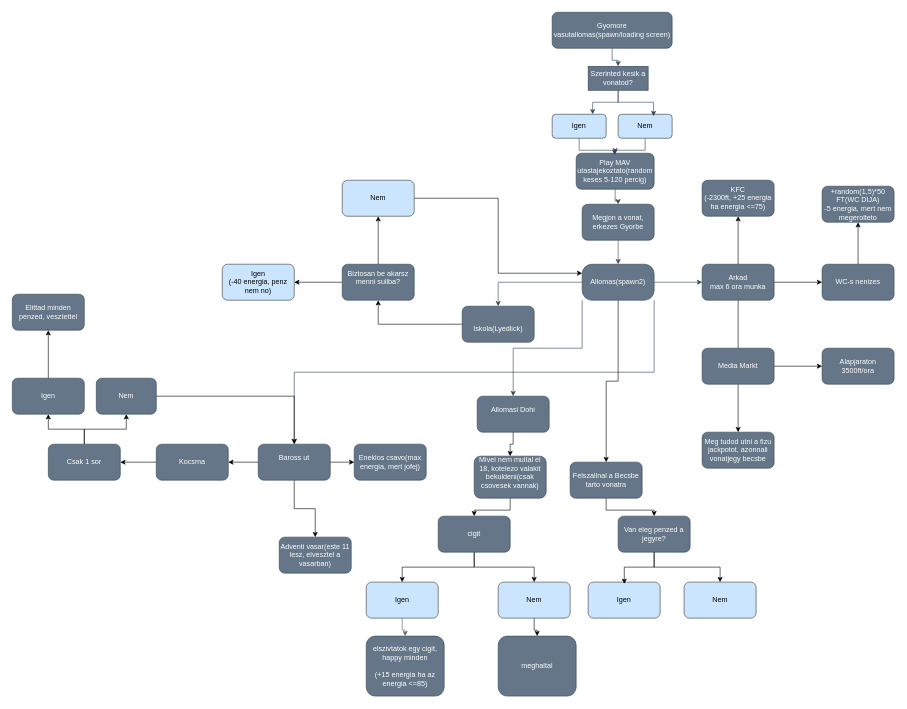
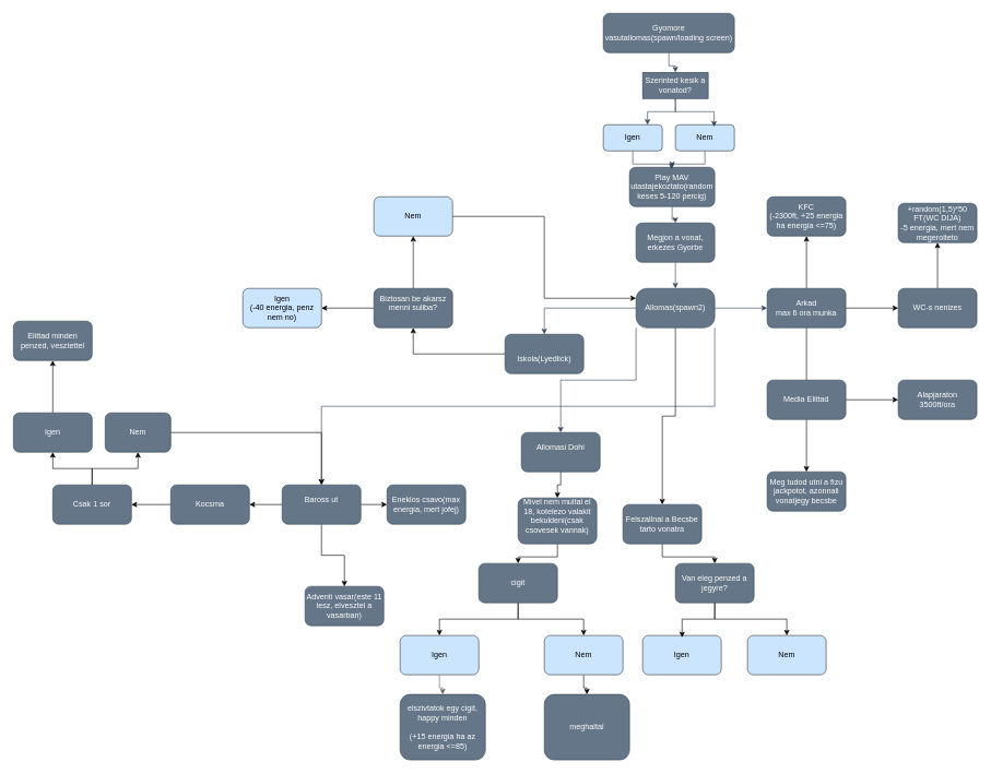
  <mxCell id="0" />
  <mxCell id="1" parent="0" />
  <mxCell id="2" value="" style="edgeStyle=orthogonalEdgeStyle;rounded=0;orthogonalLoop=1;jettySize=auto;html=1;fillColor=#647687;strokeColor=#314354;" parent="1" source="3" target="5" edge="1"><mxGeometry relative="1" as="geometry" /></mxCell>
  <mxCell id="3" value="Gyomore vasutallomas(spawn/loading screen)" style="rounded=1;whiteSpace=wrap;html=1;fillColor=#647687;fontColor=#ffffff;strokeColor=#314354;" parent="1" vertex="1"><mxGeometry x="920" width="200" height="60" as="geometry" y="20" /></mxCell>
  <mxCell id="4" style="edgeStyle=orthogonalEdgeStyle;rounded=0;orthogonalLoop=1;jettySize=auto;html=1;entryX=0.75;entryY=0;entryDx=0;entryDy=0;fillColor=#647687;strokeColor=#314354;" parent="1" source="5" target="6" edge="1"><mxGeometry relative="1" as="geometry" /></mxCell>
  <mxCell id="5" value="Szerinted kesik a vonatod?" style="rounded=0;whiteSpace=wrap;html=1;fillColor=#647687;fontColor=#ffffff;strokeColor=#314354;" parent="1" vertex="1"><mxGeometry x="980" y="110" width="100" height="40" as="geometry" /></mxCell>
  <mxCell id="6" value="Igen" style="rounded=1;whiteSpace=wrap;html=1;fillColor=#cce5ff;strokeColor=#36393d;" parent="1" vertex="1"><mxGeometry x="920" y="190" width="90" height="40" as="geometry" /></mxCell>
  <mxCell id="7" style="edgeStyle=orthogonalEdgeStyle;rounded=0;orthogonalLoop=1;jettySize=auto;html=1;fillColor=#647687;strokeColor=#314354;" parent="1" source="8" target="12" edge="1"><mxGeometry relative="1" as="geometry" /></mxCell>
  <mxCell id="8" value="Nem" style="rounded=1;whiteSpace=wrap;html=1;fillColor=#cce5ff;strokeColor=#36393d;" parent="1" vertex="1"><mxGeometry x="1030" y="190" width="90" height="40" as="geometry" /></mxCell>
  <mxCell id="9" style="edgeStyle=orthogonalEdgeStyle;rounded=0;orthogonalLoop=1;jettySize=auto;html=1;entryX=0.656;entryY=0.075;entryDx=0;entryDy=0;entryPerimeter=0;fillColor=#647687;strokeColor=#314354;" parent="1" source="5" target="8" edge="1"><mxGeometry relative="1" as="geometry" /></mxCell>
  <mxCell id="10" style="edgeStyle=orthogonalEdgeStyle;rounded=0;orthogonalLoop=1;jettySize=auto;html=1;fillColor=#647687;strokeColor=#314354;" parent="1" source="12" target="15" edge="1"><mxGeometry relative="1" as="geometry" /></mxCell>
  <mxCell id="11" style="edgeStyle=orthogonalEdgeStyle;rounded=0;orthogonalLoop=1;jettySize=auto;html=1;exitX=0;exitY=0.5;exitDx=0;exitDy=0;" parent="1" source="12" edge="1"><mxGeometry relative="1" as="geometry"><mxPoint x="960" y="285.048" as="targetPoint" /></mxGeometry></mxCell>
  <mxCell id="12" value="Play MAV utastajekoztato(random keses 5-120 percig)" style="rounded=1;whiteSpace=wrap;html=1;fillColor=#647687;fontColor=#ffffff;strokeColor=#314354;" parent="1" vertex="1"><mxGeometry x="960" y="255" width="130" height="60" as="geometry" /></mxCell>
  <mxCell id="13" style="edgeStyle=orthogonalEdgeStyle;rounded=0;orthogonalLoop=1;jettySize=auto;html=1;entryX=0.494;entryY=0.05;entryDx=0;entryDy=0;entryPerimeter=0;fillColor=#647687;strokeColor=#314354;" parent="1" source="6" target="12" edge="1"><mxGeometry relative="1" as="geometry" /></mxCell>
  <mxCell id="14" value="" style="edgeStyle=orthogonalEdgeStyle;rounded=0;orthogonalLoop=1;jettySize=auto;html=1;fillColor=#647687;strokeColor=#314354;" parent="1" source="15" target="21" edge="1"><mxGeometry relative="1" as="geometry" /></mxCell>
  <mxCell id="15" value="Megjon a vonat, erkezes Gyorbe" style="rounded=1;whiteSpace=wrap;html=1;fillColor=#647687;fontColor=#ffffff;strokeColor=#314354;" parent="1" vertex="1"><mxGeometry y="340" width="120" height="60" as="geometry" x="970" /></mxCell>
  <mxCell id="16" value="" style="edgeStyle=orthogonalEdgeStyle;rounded=0;orthogonalLoop=1;jettySize=auto;html=1;fillColor=#647687;strokeColor=#314354;" parent="1" source="21" target="23" edge="1"><mxGeometry relative="1" as="geometry" /></mxCell>
  <mxCell id="17" value="" style="edgeStyle=orthogonalEdgeStyle;rounded=0;orthogonalLoop=1;jettySize=auto;html=1;fillColor=#647687;strokeColor=#314354;" parent="1" source="21" target="27" edge="1"><mxGeometry relative="1" as="geometry" /></mxCell>
  <mxCell id="18" value="" style="edgeStyle=orthogonalEdgeStyle;rounded=0;orthogonalLoop=1;jettySize=auto;html=1;fillColor=#647687;strokeColor=#314354;exitX=1;exitY=1;exitDx=0;exitDy=0;" parent="1" source="21" target="31" edge="1"><mxGeometry relative="1" as="geometry" /></mxCell>
  <mxCell id="19" style="edgeStyle=orthogonalEdgeStyle;rounded=0;orthogonalLoop=1;jettySize=auto;html=1;exitX=0;exitY=1;exitDx=0;exitDy=0;entryX=0.5;entryY=0;entryDx=0;entryDy=0;fillColor=#647687;strokeColor=#314354;" parent="1" source="21" target="33" edge="1"><mxGeometry relative="1" as="geometry"><mxPoint x="940" y="540" as="targetPoint" /></mxGeometry></mxCell>
  <mxCell id="20" style="edgeStyle=orthogonalEdgeStyle;rounded=0;orthogonalLoop=1;jettySize=auto;html=1;entryX=0.5;entryY=0;entryDx=0;entryDy=0;" parent="1" source="21" target="50" edge="1"><mxGeometry relative="1" as="geometry"><mxPoint x="1030" y="890.69" as="targetPoint" /></mxGeometry></mxCell>
  <mxCell id="21" value="Allomas(spawn2)" style="rounded=1;whiteSpace=wrap;html=1;fillColor=#647687;fontColor=#ffffff;strokeColor=#314354;arcSize=27;" parent="1" vertex="1"><mxGeometry y="440" width="120" height="60" as="geometry" x="970" /></mxCell>
  <mxCell id="22" value="" style="edgeStyle=orthogonalEdgeStyle;rounded=0;orthogonalLoop=1;jettySize=auto;html=1;" parent="1" source="23" target="36" edge="1"><mxGeometry relative="1" as="geometry" /></mxCell>
  <mxCell id="23" value="&lt;div&gt;&lt;br&gt;&lt;/div&gt;Iskola(Lyedlick)" style="whiteSpace=wrap;html=1;rounded=1;fillColor=#647687;fontColor=#ffffff;strokeColor=#314354;" parent="1" vertex="1"><mxGeometry x="770" y="510" width="120" height="60" as="geometry" /></mxCell>
  <mxCell id="24" value="" style="edgeStyle=orthogonalEdgeStyle;rounded=0;orthogonalLoop=1;jettySize=auto;html=1;" edge="1" parent="1" source="27" target="58"><mxGeometry relative="1" as="geometry" /></mxCell>
  <mxCell id="25" value="" style="edgeStyle=orthogonalEdgeStyle;rounded=0;orthogonalLoop=1;jettySize=auto;html=1;" edge="1" parent="1" source="27" target="60"><mxGeometry relative="1" as="geometry" /></mxCell>
  <mxCell id="26" value="" style="edgeStyle=orthogonalEdgeStyle;rounded=0;orthogonalLoop=1;jettySize=auto;html=1;endArrow=none;" edge="1" parent="1" source="27" target="64"><mxGeometry relative="1" as="geometry" /></mxCell>
  <mxCell id="27" value="Arkad&lt;br&gt;max 6 ora munka" style="whiteSpace=wrap;html=1;rounded=1;fillColor=#647687;fontColor=#ffffff;strokeColor=#314354;" parent="1" vertex="1"><mxGeometry x="1170" y="440" width="120" height="60" as="geometry" /></mxCell>
  <mxCell id="28" value="" style="edgeStyle=orthogonalEdgeStyle;rounded=0;orthogonalLoop=1;jettySize=auto;html=1;" edge="1" parent="1" source="31" target="67"><mxGeometry relative="1" as="geometry" /></mxCell>
  <mxCell id="29" value="" style="edgeStyle=orthogonalEdgeStyle;rounded=0;orthogonalLoop=1;jettySize=auto;html=1;" edge="1" parent="1" source="31" target="68"><mxGeometry relative="1" as="geometry" /></mxCell>
  <mxCell id="30" value="" style="edgeStyle=orthogonalEdgeStyle;rounded=0;orthogonalLoop=1;jettySize=auto;html=1;" edge="1" parent="1" source="31" target="70"><mxGeometry relative="1" as="geometry" /></mxCell>
  <mxCell id="31" value="Baross ut&lt;div&gt;&lt;br&gt;&lt;/div&gt;" style="whiteSpace=wrap;html=1;rounded=1;fillColor=#647687;fontColor=#ffffff;strokeColor=#314354;" parent="1" vertex="1"><mxGeometry x="430" y="740" width="120" height="60" as="geometry" /></mxCell>
  <mxCell id="32" value="" style="edgeStyle=orthogonalEdgeStyle;rounded=0;orthogonalLoop=1;jettySize=auto;html=1;" parent="1" source="33" target="41" edge="1"><mxGeometry relative="1" as="geometry" /></mxCell>
  <mxCell id="33" value="Allomasi Dohi&lt;div&gt;&lt;br&gt;&lt;/div&gt;" style="rounded=1;whiteSpace=wrap;html=1;fillColor=#647687;fontColor=#ffffff;strokeColor=#314354;" parent="1" vertex="1"><mxGeometry x="795" y="660" width="120" height="60" as="geometry" /></mxCell>
  <mxCell id="34" value="" style="edgeStyle=orthogonalEdgeStyle;rounded=0;orthogonalLoop=1;jettySize=auto;html=1;" parent="1" source="36" target="38" edge="1"><mxGeometry relative="1" as="geometry" /></mxCell>
  <mxCell id="35" value="" style="edgeStyle=orthogonalEdgeStyle;rounded=0;orthogonalLoop=1;jettySize=auto;html=1;" parent="1" source="36" target="39" edge="1"><mxGeometry relative="1" as="geometry" /></mxCell>
  <mxCell id="36" value="Biztosan be akarsz menni suliba?&lt;div&gt;&lt;br/&gt;&lt;/div&gt;" style="whiteSpace=wrap;html=1;fillColor=#647687;strokeColor=#314354;fontColor=#ffffff;rounded=1;" parent="1" vertex="1"><mxGeometry x="570" y="440" width="120" height="60" as="geometry" /></mxCell>
  <mxCell id="37" style="edgeStyle=orthogonalEdgeStyle;rounded=0;orthogonalLoop=1;jettySize=auto;html=1;entryX=0;entryY=0.25;entryDx=0;entryDy=0;" parent="1" source="38" target="21" edge="1"><mxGeometry relative="1" as="geometry" /></mxCell>
  <mxCell id="38" value="Nem" style="whiteSpace=wrap;html=1;fillColor=#cce5ff;strokeColor=#36393d;rounded=1;" parent="1" vertex="1"><mxGeometry x="570" y="300" width="120" height="60" as="geometry" /></mxCell>
  <mxCell id="39" value="Igen&lt;br&gt;(-40 energia, penz nem no)" style="whiteSpace=wrap;html=1;fillColor=#cce5ff;strokeColor=#36393d;rounded=1;" parent="1" vertex="1"><mxGeometry x="370" y="440" width="120" height="60" as="geometry" /></mxCell>
  <mxCell id="40" value="" style="edgeStyle=orthogonalEdgeStyle;rounded=0;orthogonalLoop=1;jettySize=auto;html=1;" parent="1" source="41" target="44" edge="1"><mxGeometry relative="1" as="geometry" /></mxCell>
  <mxCell id="41" value="Mivel nem multal el 18, kotelezo valakit bekuldeni(csak csovesek vannak)&lt;div&gt;&lt;br&gt;&lt;/div&gt;" style="whiteSpace=wrap;html=1;fillColor=#647687;strokeColor=#314354;fontColor=#ffffff;rounded=1;" parent="1" vertex="1"><mxGeometry x="790" y="760" width="120" height="70" as="geometry" /></mxCell>
  <mxCell id="42" value="" style="edgeStyle=orthogonalEdgeStyle;rounded=0;orthogonalLoop=1;jettySize=auto;html=1;" parent="1" source="44" target="46" edge="1"><mxGeometry relative="1" as="geometry" /></mxCell>
  <mxCell id="43" style="edgeStyle=orthogonalEdgeStyle;rounded=0;orthogonalLoop=1;jettySize=auto;html=1;exitX=0.5;exitY=1;exitDx=0;exitDy=0;entryX=0.5;entryY=0;entryDx=0;entryDy=0;" parent="1" source="44" target="48" edge="1"><mxGeometry relative="1" as="geometry" /></mxCell>
  <mxCell id="44" value="&lt;div&gt;cigit&lt;/div&gt;" style="whiteSpace=wrap;html=1;fillColor=#647687;strokeColor=#314354;fontColor=#ffffff;rounded=1;" parent="1" vertex="1"><mxGeometry x="730" y="860" width="120" height="60" as="geometry" /></mxCell>
  <mxCell id="45" style="edgeStyle=orthogonalEdgeStyle;rounded=0;orthogonalLoop=1;jettySize=auto;html=1;entryX=0.5;entryY=0;entryDx=0;entryDy=0;fillColor=#f5f5f5;gradientColor=#b3b3b3;strokeColor=#666666;" parent="1" source="46" target="56" edge="1"><mxGeometry relative="1" as="geometry" /></mxCell>
  <mxCell id="46" value="Igen" style="whiteSpace=wrap;html=1;fillColor=#cce5ff;strokeColor=#36393d;rounded=1;" parent="1" vertex="1"><mxGeometry x="610" y="970" width="120" height="60" as="geometry" /></mxCell>
  <mxCell id="47" style="edgeStyle=orthogonalEdgeStyle;rounded=0;orthogonalLoop=1;jettySize=auto;html=1;entryX=0.5;entryY=0;entryDx=0;entryDy=0;" edge="1" parent="1" source="48" target="57"><mxGeometry relative="1" as="geometry" /></mxCell>
  <mxCell id="48" value="Nem" style="whiteSpace=wrap;html=1;fillColor=#cce5ff;strokeColor=#36393d;rounded=1;" parent="1" vertex="1"><mxGeometry x="830" y="970" width="120" height="60" as="geometry" /></mxCell>
  <mxCell id="49" style="edgeStyle=orthogonalEdgeStyle;rounded=0;orthogonalLoop=1;jettySize=auto;html=1;entryX=0.5;entryY=0;entryDx=0;entryDy=0;" parent="1" source="50" target="52" edge="1"><mxGeometry relative="1" as="geometry" /></mxCell>
  <mxCell id="50" value="Felszallnal a Becsbe tarto vonatra" style="rounded=1;whiteSpace=wrap;html=1;fillColor=#647687;strokeColor=#314354;fontColor=#ffffff;" parent="1" vertex="1"><mxGeometry x="950" y="770" width="120" height="60" as="geometry" /></mxCell>
  <mxCell id="51" style="edgeStyle=orthogonalEdgeStyle;rounded=0;orthogonalLoop=1;jettySize=auto;html=1;entryX=0.5;entryY=0;entryDx=0;entryDy=0;" parent="1" source="52" target="54" edge="1"><mxGeometry relative="1" as="geometry" /></mxCell>
  <mxCell id="52" value="Van eleg penzed a jegyre?" style="whiteSpace=wrap;html=1;fillColor=#647687;strokeColor=#314354;fontColor=#ffffff;rounded=1;" parent="1" vertex="1"><mxGeometry x="1030" y="860" width="120" height="60" as="geometry" /></mxCell>
  <mxCell id="53" value="Igen" style="whiteSpace=wrap;html=1;fillColor=#cce5ff;strokeColor=#36393d;rounded=1;" parent="1" vertex="1"><mxGeometry x="980" y="970" width="120" height="60" as="geometry" /></mxCell>
  <mxCell id="54" value="Nem" style="whiteSpace=wrap;html=1;fillColor=#cce5ff;strokeColor=#36393d;rounded=1;" parent="1" vertex="1"><mxGeometry x="1140" y="970" width="120" height="60" as="geometry" /></mxCell>
  <mxCell id="55" style="edgeStyle=orthogonalEdgeStyle;rounded=0;orthogonalLoop=1;jettySize=auto;html=1;entryX=0.502;entryY=0.047;entryDx=0;entryDy=0;entryPerimeter=0;" parent="1" source="52" target="53" edge="1"><mxGeometry relative="1" as="geometry" /></mxCell>
  <mxCell id="56" value="elszivtatok egy cigit, happy minden&lt;br&gt;&lt;br&gt;(+15 energia ha az energia &amp;lt;=85)" style="whiteSpace=wrap;html=1;fillColor=#647687;strokeColor=#314354;rounded=1;fontColor=#ffffff;" parent="1" vertex="1"><mxGeometry x="610" y="1060" width="130" height="100" as="geometry" /></mxCell>
  <mxCell id="57" value="meghaltal" style="whiteSpace=wrap;html=1;fillColor=#647687;strokeColor=#314354;rounded=1;fontColor=#ffffff;" vertex="1" parent="1"><mxGeometry x="830" y="1060" width="130" height="100" as="geometry" /></mxCell>
  <mxCell id="58" value="KFC&lt;div&gt;(-2300ft, +25 energia ha energia &amp;lt;=75)&lt;/div&gt;" style="whiteSpace=wrap;html=1;rounded=1;fillColor=#647687;fontColor=#ffffff;strokeColor=#314354;" vertex="1" parent="1"><mxGeometry x="1170" y="300" width="120" height="60" as="geometry" /></mxCell>
  <mxCell id="59" style="edgeStyle=orthogonalEdgeStyle;rounded=0;orthogonalLoop=1;jettySize=auto;html=1;entryX=0.5;entryY=1;entryDx=0;entryDy=0;" edge="1" parent="1" source="60" target="61"><mxGeometry relative="1" as="geometry" /></mxCell>
  <mxCell id="60" value="WC-s nenizes" style="whiteSpace=wrap;html=1;rounded=1;fillColor=#647687;fontColor=#ffffff;strokeColor=#314354;" vertex="1" parent="1"><mxGeometry x="1370" y="440" width="120" height="60" as="geometry" /></mxCell>
  <mxCell id="61" value="+random(1,5)*50 FT(WC DIJA)&lt;br&gt;-5 energia, mert nem megerolteto" style="whiteSpace=wrap;html=1;rounded=1;fillColor=#647687;fontColor=#ffffff;strokeColor=#314354;" vertex="1" parent="1"><mxGeometry x="1370" y="310" width="120" height="60" as="geometry" /></mxCell>
  <mxCell id="62" value="" style="edgeStyle=orthogonalEdgeStyle;rounded=0;orthogonalLoop=1;jettySize=auto;html=1;" edge="1" parent="1" source="64" target="65"><mxGeometry relative="1" as="geometry" /></mxCell>
  <mxCell id="63" value="" style="edgeStyle=orthogonalEdgeStyle;rounded=0;orthogonalLoop=1;jettySize=auto;html=1;" edge="1" parent="1" source="64" target="66"><mxGeometry relative="1" as="geometry" /></mxCell>
- <mxCell id="64" value="Media Markt" style="whiteSpace=wrap;html=1;rounded=1;fillColor=#647687;fontColor=#ffffff;strokeColor=#314354;" vertex="1" parent="1"><mxGeometry x="1170" y="580" width="120" height="60" as="geometry" /></mxCell>
+ <mxCell id="64" value="Media Elittad" style="whiteSpace=wrap;html=1;rounded=1;fillColor=#647687;fontColor=#ffffff;strokeColor=#314354;" vertex="1" parent="1"><mxGeometry x="1170" y="580" width="120" height="60" as="geometry" /></mxCell>
  <mxCell id="65" value="Meg tudod utni a fizu jackpotot, azonnali vonatjegy becsbe" style="whiteSpace=wrap;html=1;fillColor=#647687;strokeColor=#314354;fontColor=#ffffff;rounded=1;" vertex="1" parent="1"><mxGeometry x="1170" y="720" width="120" height="60" as="geometry" /></mxCell>
  <mxCell id="66" value="Alapjaraton 3500ft/ora" style="whiteSpace=wrap;html=1;rounded=1;fillColor=#647687;fontColor=#ffffff;strokeColor=#314354;" vertex="1" parent="1"><mxGeometry x="1370" y="580" width="120" height="60" as="geometry" /></mxCell>
  <mxCell id="67" value="&lt;div&gt;Eneklos csavo(max energia, mert jofej)&lt;/div&gt;" style="whiteSpace=wrap;html=1;rounded=1;fillColor=#647687;fontColor=#ffffff;strokeColor=#314354;" vertex="1" parent="1"><mxGeometry x="590" y="740" width="120" height="60" as="geometry" /></mxCell>
  <mxCell id="68" value="Adventi vasar(este 11 lesz, elvesztel a vasarban)" style="whiteSpace=wrap;html=1;rounded=1;fillColor=#647687;fontColor=#ffffff;strokeColor=#314354;" vertex="1" parent="1"><mxGeometry x="465" y="895" width="120" height="60" as="geometry" /></mxCell>
  <mxCell id="69" value="" style="edgeStyle=orthogonalEdgeStyle;rounded=0;orthogonalLoop=1;jettySize=auto;html=1;" edge="1" parent="1" source="70" target="73"><mxGeometry relative="1" as="geometry" /></mxCell>
  <mxCell id="70" value="Kocsma" style="whiteSpace=wrap;html=1;rounded=1;fillColor=#647687;fontColor=#ffffff;strokeColor=#314354;" vertex="1" parent="1"><mxGeometry x="260" y="740" width="120" height="60" as="geometry" /></mxCell>
  <mxCell id="71" value="" style="edgeStyle=orthogonalEdgeStyle;rounded=0;orthogonalLoop=1;jettySize=auto;html=1;" edge="1" parent="1" source="73" target="75"><mxGeometry relative="1" as="geometry" /></mxCell>
  <mxCell id="72" style="edgeStyle=orthogonalEdgeStyle;rounded=0;orthogonalLoop=1;jettySize=auto;html=1;entryX=0.5;entryY=1;entryDx=0;entryDy=0;" edge="1" parent="1" source="73" target="77"><mxGeometry relative="1" as="geometry"><mxPoint x="190" y="690" as="targetPoint" /></mxGeometry></mxCell>
  <mxCell id="73" value="Csak 1 sor" style="whiteSpace=wrap;html=1;rounded=1;fillColor=#647687;fontColor=#ffffff;strokeColor=#314354;" vertex="1" parent="1"><mxGeometry x="80" y="740" width="120" height="60" as="geometry" /></mxCell>
  <mxCell id="74" value="" style="edgeStyle=orthogonalEdgeStyle;rounded=0;orthogonalLoop=1;jettySize=auto;html=1;" edge="1" parent="1" source="75" target="78"><mxGeometry relative="1" as="geometry" /></mxCell>
  <mxCell id="75" value="Igen" style="whiteSpace=wrap;html=1;rounded=1;fillColor=#647687;fontColor=#ffffff;strokeColor=#314354;" vertex="1" parent="1"><mxGeometry x="20" y="630" width="120" height="60" as="geometry" /></mxCell>
  <mxCell id="76" style="edgeStyle=orthogonalEdgeStyle;rounded=0;orthogonalLoop=1;jettySize=auto;html=1;entryX=0.5;entryY=0;entryDx=0;entryDy=0;" edge="1" parent="1" source="77" target="31"><mxGeometry relative="1" as="geometry" /></mxCell>
  <mxCell id="77" value="Nem" style="whiteSpace=wrap;html=1;rounded=1;fillColor=#647687;fontColor=#ffffff;strokeColor=#314354;" vertex="1" parent="1"><mxGeometry x="160" y="630" width="100" height="60" as="geometry" /></mxCell>
  <mxCell id="78" value="Elittad minden penzed, vesztettel" style="whiteSpace=wrap;html=1;rounded=1;fillColor=#647687;fontColor=#ffffff;strokeColor=#314354;" vertex="1" parent="1"><mxGeometry x="20" y="490" width="120" height="60" as="geometry" /></mxCell>
